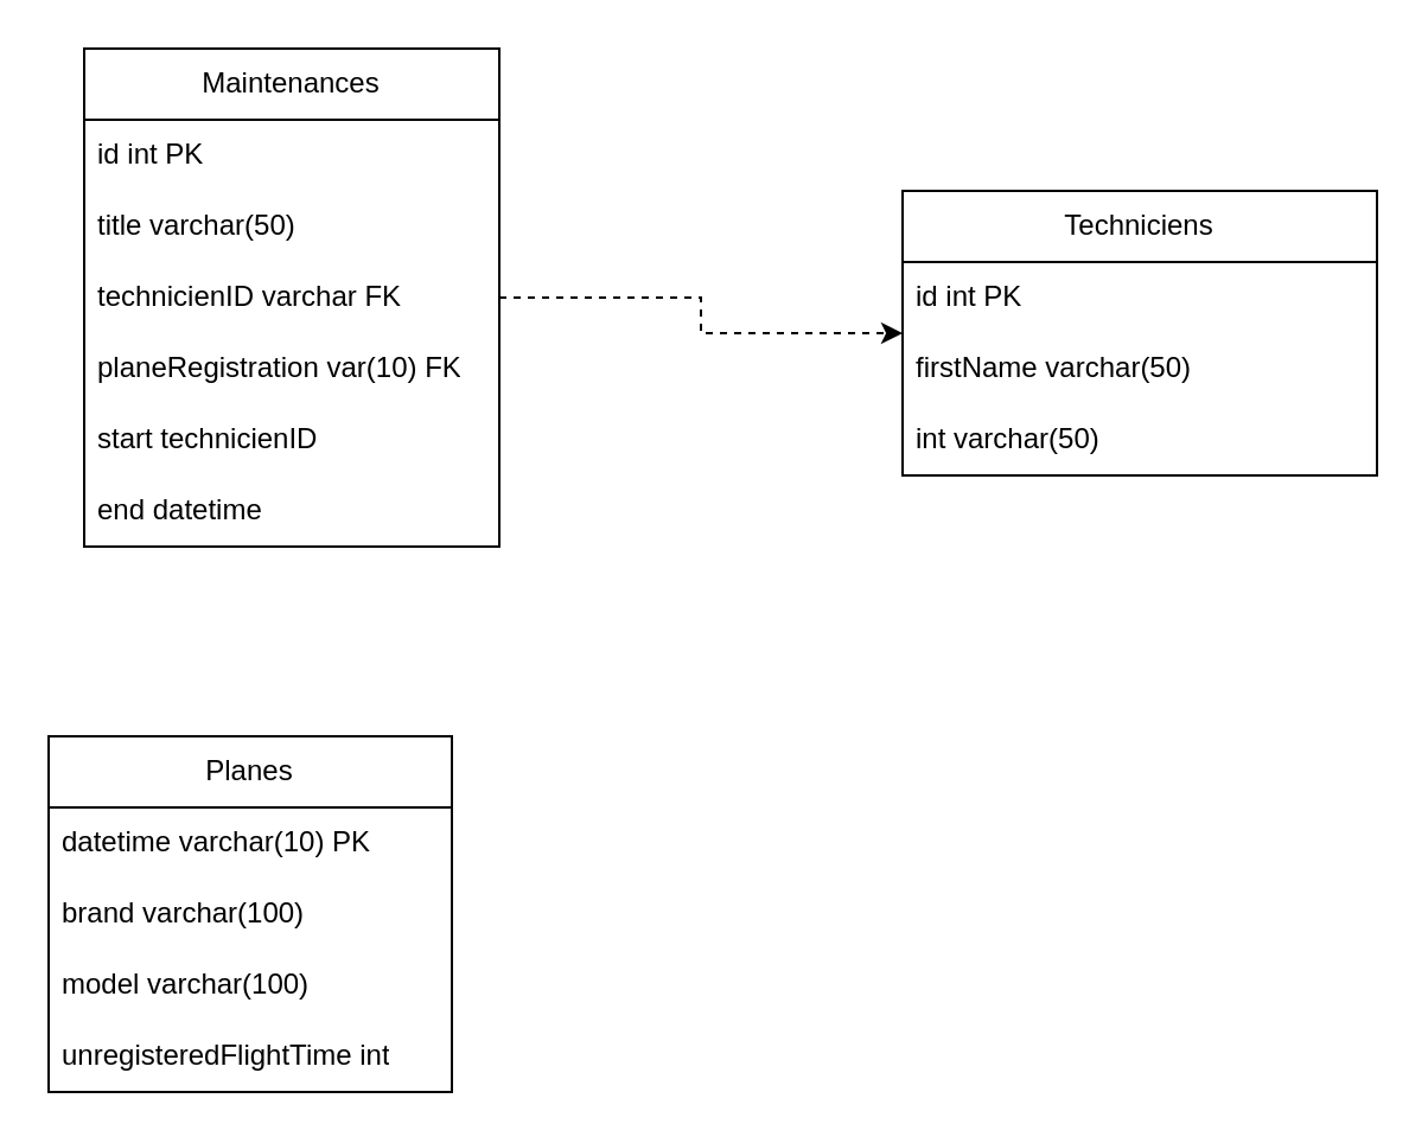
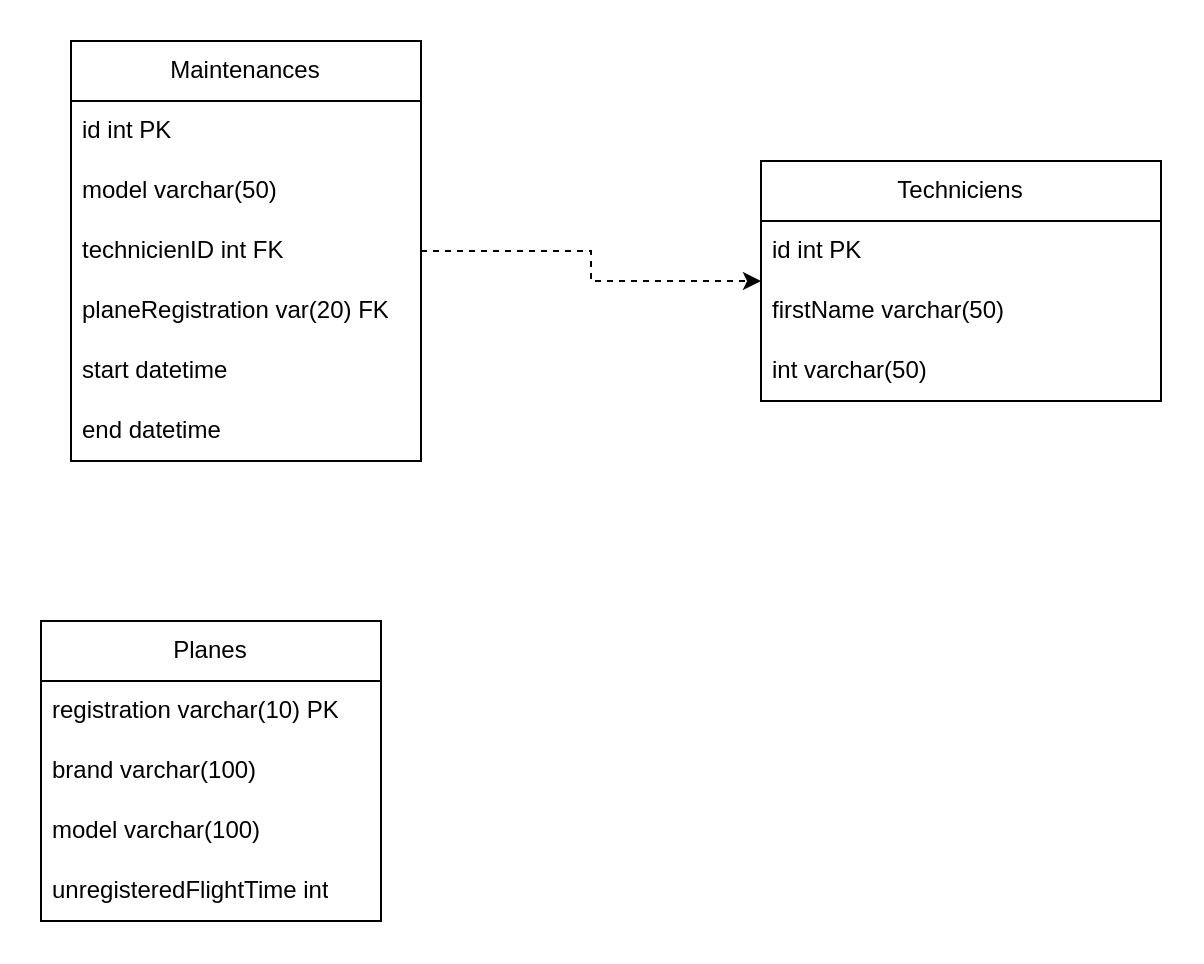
  <mxCell id="0" />
  <mxCell id="1" parent="0" />
  <mxCell id="2" value="" style="edgeStyle=orthogonalEdgeStyle;rounded=0;orthogonalLoop=1;jettySize=auto;html=1;dashed=1;" parent="1" source="3" target="15" edge="1"><mxGeometry relative="1" as="geometry" /></mxCell>
  <mxCell id="3" value="Maintenances" style="swimlane;fontStyle=0;childLayout=stackLayout;horizontal=1;startSize=30;horizontalStack=0;resizeParent=1;resizeParentMax=0;resizeLast=0;collapsible=1;marginBottom=0;whiteSpace=wrap;html=1;" parent="1" vertex="1"><mxGeometry x="35" y="20" width="175" height="210" as="geometry" /></mxCell>
  <mxCell id="4" value="id int PK" style="text;strokeColor=none;fillColor=none;align=left;verticalAlign=middle;spacingLeft=4;spacingRight=4;overflow=hidden;points=[[0,0.5],[1,0.5]];portConstraint=eastwest;rotatable=0;whiteSpace=wrap;html=1;" parent="3" vertex="1"><mxGeometry y="30" width="175" height="30" as="geometry" /></mxCell>
- <mxCell id="5" value="title varchar(50)" style="text;strokeColor=none;fillColor=none;align=left;verticalAlign=middle;spacingLeft=4;spacingRight=4;overflow=hidden;points=[[0,0.5],[1,0.5]];portConstraint=eastwest;rotatable=0;whiteSpace=wrap;html=1;" vertex="1" parent="3"><mxGeometry y="60" width="175" height="30" as="geometry" /></mxCell>
- <mxCell id="6" value="technicienID varchar FK" style="text;strokeColor=none;fillColor=none;align=left;verticalAlign=middle;spacingLeft=4;spacingRight=4;overflow=hidden;points=[[0,0.5],[1,0.5]];portConstraint=eastwest;rotatable=0;whiteSpace=wrap;html=1;" parent="3" vertex="1"><mxGeometry y="90" width="175" height="30" as="geometry" /></mxCell>
- <mxCell id="7" value="planeRegistration var(10) FK" style="text;strokeColor=none;fillColor=none;align=left;verticalAlign=middle;spacingLeft=4;spacingRight=4;overflow=hidden;points=[[0,0.5],[1,0.5]];portConstraint=eastwest;rotatable=0;whiteSpace=wrap;html=1;" parent="3" vertex="1"><mxGeometry y="120" width="175" height="30" as="geometry" /></mxCell>
- <mxCell id="8" value="start technicienID" style="text;strokeColor=none;fillColor=none;align=left;verticalAlign=middle;spacingLeft=4;spacingRight=4;overflow=hidden;points=[[0,0.5],[1,0.5]];portConstraint=eastwest;rotatable=0;whiteSpace=wrap;html=1;" parent="3" vertex="1"><mxGeometry y="150" width="175" height="30" as="geometry" /></mxCell>
+ <mxCell id="5" value="model varchar(50)" style="text;strokeColor=none;fillColor=none;align=left;verticalAlign=middle;spacingLeft=4;spacingRight=4;overflow=hidden;points=[[0,0.5],[1,0.5]];portConstraint=eastwest;rotatable=0;whiteSpace=wrap;html=1;" vertex="1" parent="3"><mxGeometry y="60" width="175" height="30" as="geometry" /></mxCell>
+ <mxCell id="6" value="technicienID int FK" style="text;strokeColor=none;fillColor=none;align=left;verticalAlign=middle;spacingLeft=4;spacingRight=4;overflow=hidden;points=[[0,0.5],[1,0.5]];portConstraint=eastwest;rotatable=0;whiteSpace=wrap;html=1;" parent="3" vertex="1"><mxGeometry y="90" width="175" height="30" as="geometry" /></mxCell>
+ <mxCell id="7" value="planeRegistration var(20) FK" style="text;strokeColor=none;fillColor=none;align=left;verticalAlign=middle;spacingLeft=4;spacingRight=4;overflow=hidden;points=[[0,0.5],[1,0.5]];portConstraint=eastwest;rotatable=0;whiteSpace=wrap;html=1;" parent="3" vertex="1"><mxGeometry y="120" width="175" height="30" as="geometry" /></mxCell>
+ <mxCell id="8" value="start datetime" style="text;strokeColor=none;fillColor=none;align=left;verticalAlign=middle;spacingLeft=4;spacingRight=4;overflow=hidden;points=[[0,0.5],[1,0.5]];portConstraint=eastwest;rotatable=0;whiteSpace=wrap;html=1;" parent="3" vertex="1"><mxGeometry y="150" width="175" height="30" as="geometry" /></mxCell>
  <mxCell id="9" value="end datetime" style="text;strokeColor=none;fillColor=none;align=left;verticalAlign=middle;spacingLeft=4;spacingRight=4;overflow=hidden;points=[[0,0.5],[1,0.5]];portConstraint=eastwest;rotatable=0;whiteSpace=wrap;html=1;" parent="3" vertex="1"><mxGeometry y="180" width="175" height="30" as="geometry" /></mxCell>
  <mxCell id="10" value="Planes" style="swimlane;fontStyle=0;childLayout=stackLayout;horizontal=1;startSize=30;horizontalStack=0;resizeParent=1;resizeParentMax=0;resizeLast=0;collapsible=1;marginBottom=0;whiteSpace=wrap;html=1;" parent="1" vertex="1"><mxGeometry x="20" y="310" width="170" height="150" as="geometry" /></mxCell>
- <mxCell id="11" value="datetime varchar(10) PK" style="text;strokeColor=none;fillColor=none;align=left;verticalAlign=middle;spacingLeft=4;spacingRight=4;overflow=hidden;points=[[0,0.5],[1,0.5]];portConstraint=eastwest;rotatable=0;whiteSpace=wrap;html=1;" parent="10" vertex="1"><mxGeometry y="30" width="170" height="30" as="geometry" /></mxCell>
+ <mxCell id="11" value="registration varchar(10) PK" style="text;strokeColor=none;fillColor=none;align=left;verticalAlign=middle;spacingLeft=4;spacingRight=4;overflow=hidden;points=[[0,0.5],[1,0.5]];portConstraint=eastwest;rotatable=0;whiteSpace=wrap;html=1;" parent="10" vertex="1"><mxGeometry y="30" width="170" height="30" as="geometry" /></mxCell>
  <mxCell id="12" value="brand varchar(100)" style="text;strokeColor=none;fillColor=none;align=left;verticalAlign=middle;spacingLeft=4;spacingRight=4;overflow=hidden;points=[[0,0.5],[1,0.5]];portConstraint=eastwest;rotatable=0;whiteSpace=wrap;html=1;" parent="10" vertex="1"><mxGeometry y="60" width="170" height="30" as="geometry" /></mxCell>
  <mxCell id="13" value="model varchar(100)" style="text;strokeColor=none;fillColor=none;align=left;verticalAlign=middle;spacingLeft=4;spacingRight=4;overflow=hidden;points=[[0,0.5],[1,0.5]];portConstraint=eastwest;rotatable=0;whiteSpace=wrap;html=1;" parent="10" vertex="1"><mxGeometry y="90" width="170" height="30" as="geometry" /></mxCell>
  <mxCell id="14" value="unregisteredFlightTime int" style="text;strokeColor=none;fillColor=none;align=left;verticalAlign=middle;spacingLeft=4;spacingRight=4;overflow=hidden;points=[[0,0.5],[1,0.5]];portConstraint=eastwest;rotatable=0;whiteSpace=wrap;html=1;" parent="10" vertex="1"><mxGeometry y="120" width="170" height="30" as="geometry" /></mxCell>
  <mxCell id="15" value="Techniciens" style="swimlane;fontStyle=0;childLayout=stackLayout;horizontal=1;startSize=30;horizontalStack=0;resizeParent=1;resizeParentMax=0;resizeLast=0;collapsible=1;marginBottom=0;whiteSpace=wrap;html=1;" parent="1" vertex="1"><mxGeometry x="380" y="80" width="200" height="120" as="geometry" /></mxCell>
  <mxCell id="16" value="id int PK" style="text;strokeColor=none;fillColor=none;align=left;verticalAlign=middle;spacingLeft=4;spacingRight=4;overflow=hidden;points=[[0,0.5],[1,0.5]];portConstraint=eastwest;rotatable=0;whiteSpace=wrap;html=1;" parent="15" vertex="1"><mxGeometry y="30" width="200" height="30" as="geometry" /></mxCell>
  <mxCell id="17" value="firstName varchar(50)" style="text;strokeColor=none;fillColor=none;align=left;verticalAlign=middle;spacingLeft=4;spacingRight=4;overflow=hidden;points=[[0,0.5],[1,0.5]];portConstraint=eastwest;rotatable=0;whiteSpace=wrap;html=1;" parent="15" vertex="1"><mxGeometry y="60" width="200" height="30" as="geometry" /></mxCell>
  <mxCell id="18" value="int varchar(50)" style="text;strokeColor=none;fillColor=none;align=left;verticalAlign=middle;spacingLeft=4;spacingRight=4;overflow=hidden;points=[[0,0.5],[1,0.5]];portConstraint=eastwest;rotatable=0;whiteSpace=wrap;html=1;" parent="15" vertex="1"><mxGeometry y="90" width="200" height="30" as="geometry" /></mxCell>
